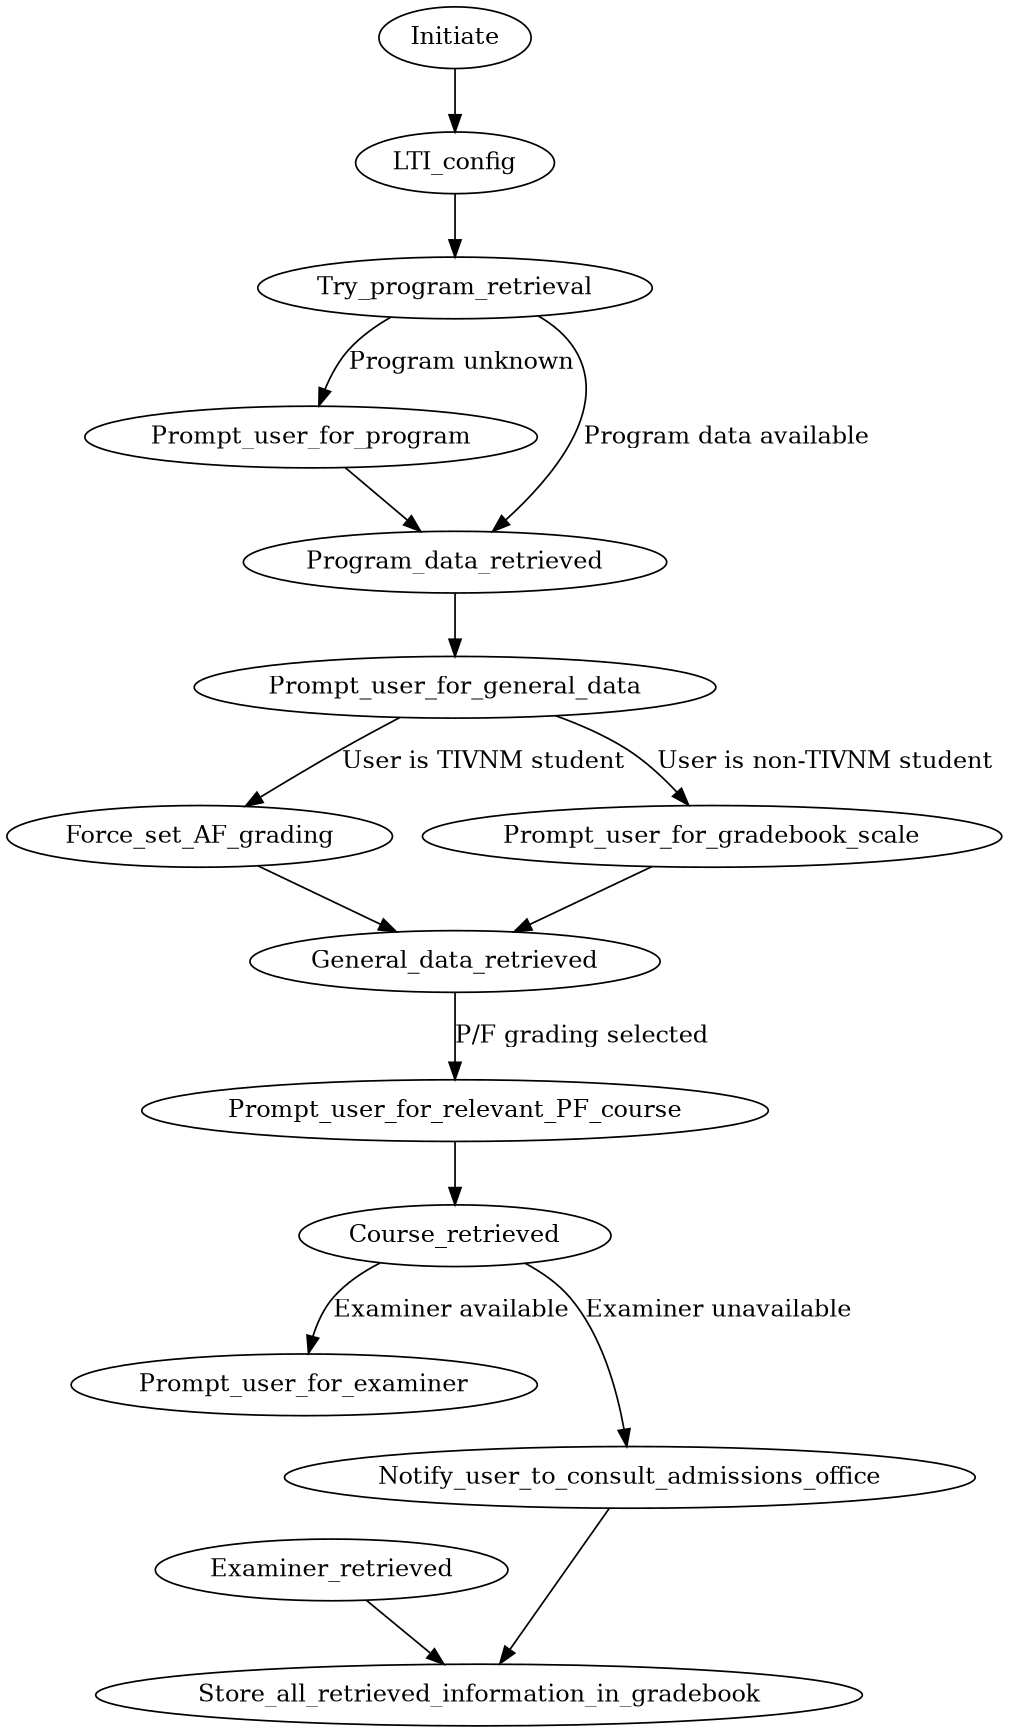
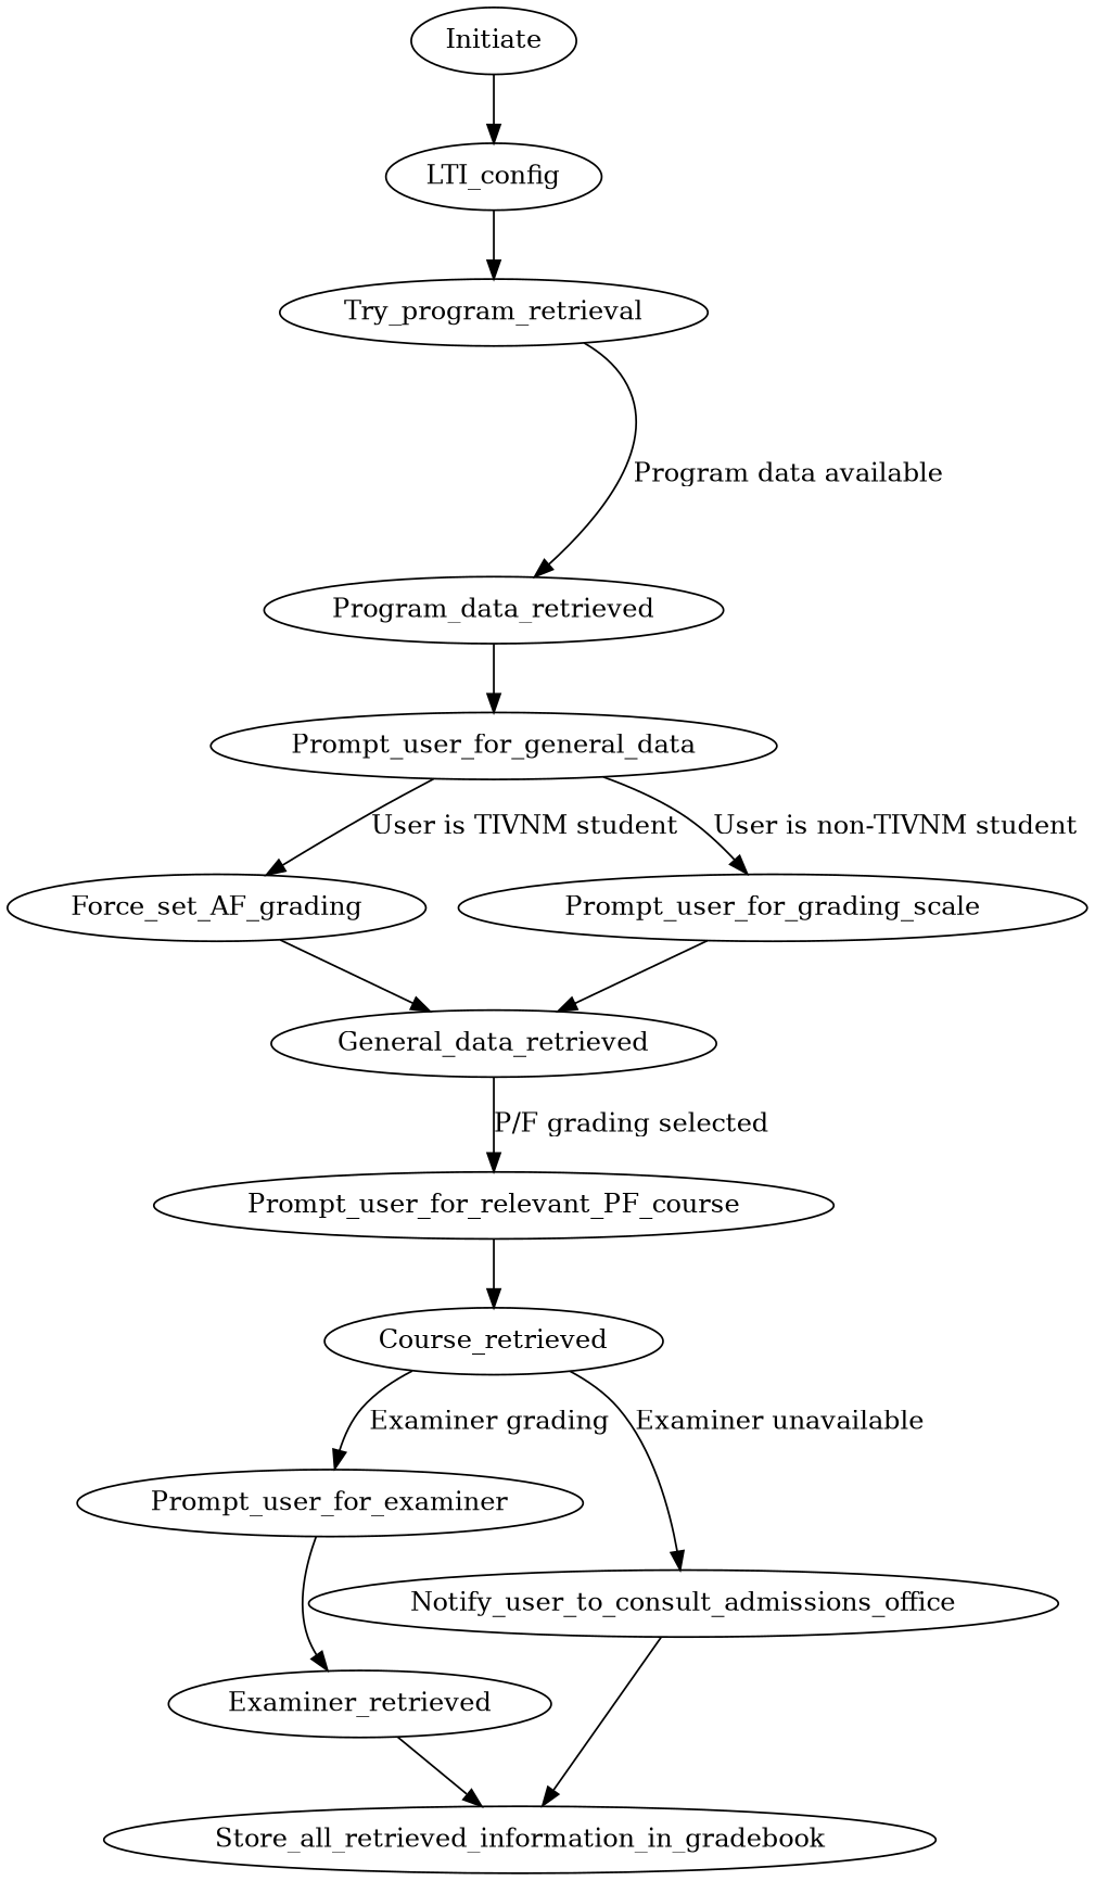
  digraph {
    Initiate
    LTI_config
    Try_program_retrieval
-   Prompt_user_for_program
    Program_data_retrieved
    Prompt_user_for_general_data
    Force_set_AF_grading
-   Prompt_user_for_grading_scale [label=Prompt_user_for_gradebook_scale]
+   Prompt_user_for_grading_scale
    General_data_retrieved
    Prompt_user_for_relevant_PF_course
    Course_retrieved
    Prompt_user_for_examiner
    Notify_user_to_consult_admissions_office
    Examiner_retrieved
    Store_all_retrieved_information_in_gradebook
    Initiate -> LTI_config
    LTI_config -> Try_program_retrieval
-   Try_program_retrieval -> Prompt_user_for_program [label="Program unknown"]
    Try_program_retrieval -> Program_data_retrieved [label="Program data available"]
-   Prompt_user_for_program -> Program_data_retrieved
    Program_data_retrieved -> Prompt_user_for_general_data
    Prompt_user_for_general_data -> Force_set_AF_grading [label="User is TIVNM student"]
    Prompt_user_for_general_data -> Prompt_user_for_grading_scale [label="User is non-TIVNM student"]
    Force_set_AF_grading -> General_data_retrieved
    Prompt_user_for_grading_scale -> General_data_retrieved
    General_data_retrieved -> Prompt_user_for_relevant_PF_course [label="P/F grading selected"]
    Prompt_user_for_relevant_PF_course -> Course_retrieved
-   Course_retrieved -> Prompt_user_for_examiner [label="Examiner available"]
+   Course_retrieved -> Prompt_user_for_examiner [label="Examiner grading"]
    Course_retrieved -> Notify_user_to_consult_admissions_office [label="Examiner unavailable"]
+   Prompt_user_for_examiner -> Examiner_retrieved
    Notify_user_to_consult_admissions_office -> Store_all_retrieved_information_in_gradebook
    Examiner_retrieved -> Store_all_retrieved_information_in_gradebook
  }
